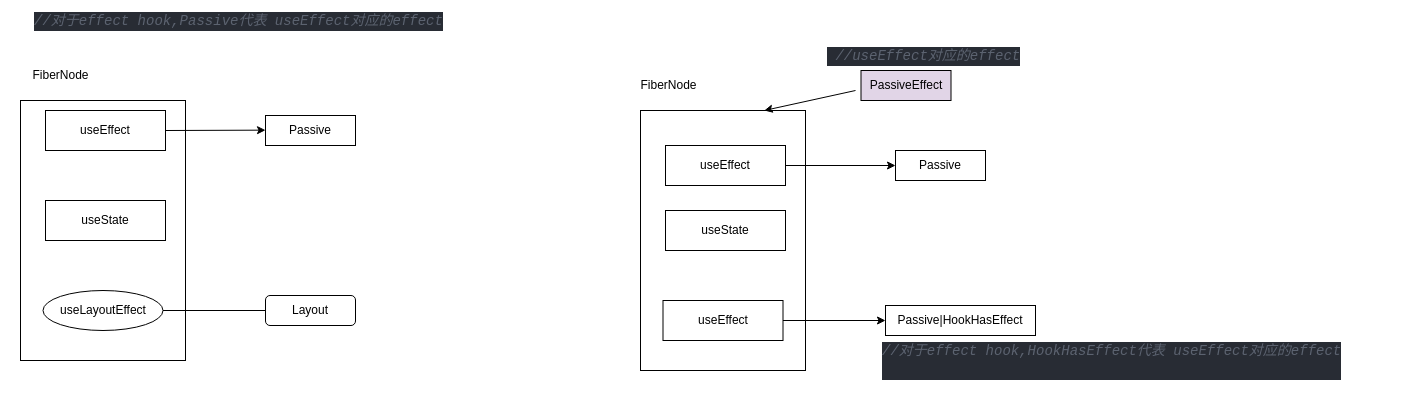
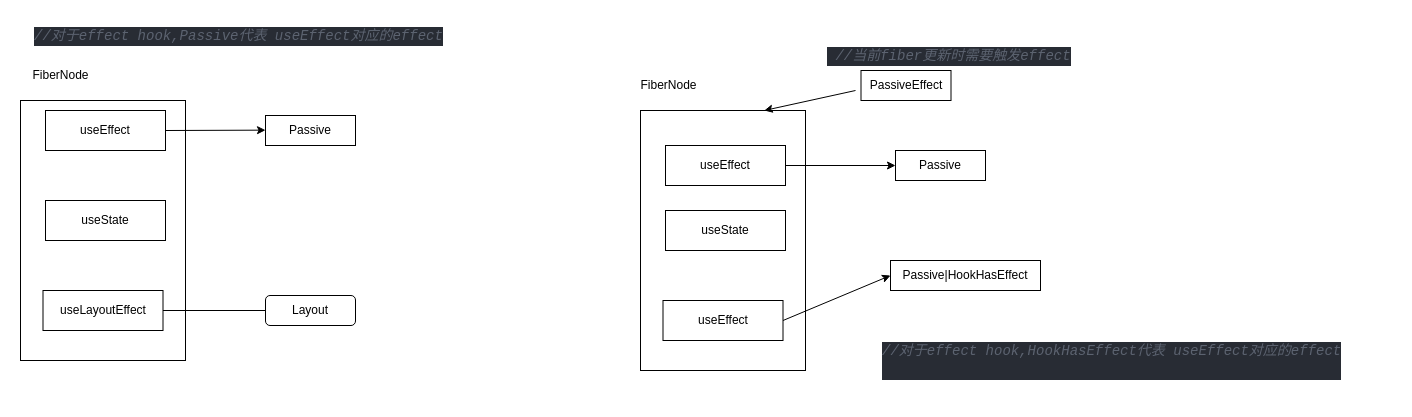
  <mxCell id="0" />
  <mxCell id="1" parent="0" />
  <mxCell id="2" value="" style="whiteSpace=wrap;html=1;" vertex="1" parent="1"><mxGeometry x="20" y="100" width="165" height="260" as="geometry" /></mxCell>
  <mxCell id="3" value="FiberNode" style="text;html=1;align=center;verticalAlign=middle;resizable=0;points=[];autosize=1;strokeColor=none;fillColor=none;" vertex="1" parent="1"><mxGeometry x="20" y="60" width="80" height="30" as="geometry" /></mxCell>
  <mxCell id="4" style="edgeStyle=none;html=1;exitX=1;exitY=0.5;exitDx=0;exitDy=0;" edge="1" parent="1" source="5"><mxGeometry relative="1" as="geometry"><mxPoint x="265" y="129.652" as="targetPoint" /></mxGeometry></mxCell>
  <mxCell id="5" value="useEffect" style="rounded=0;whiteSpace=wrap;html=1;" vertex="1" parent="1"><mxGeometry x="45" y="110" width="120" height="40" as="geometry" /></mxCell>
  <mxCell id="6" value="useState" style="rounded=0;whiteSpace=wrap;html=1;" vertex="1" parent="1"><mxGeometry x="45" y="200" width="120" height="40" as="geometry" /></mxCell>
  <mxCell id="7" style="edgeStyle=none;html=1;exitX=1;exitY=0.5;exitDx=0;exitDy=0;entryX=0;entryY=0.5;entryDx=0;entryDy=0;endArrow=none;" edge="1" parent="1" source="8" target="11"><mxGeometry relative="1" as="geometry" /></mxCell>
- <mxCell id="8" value="useLayoutEffect" style="ellipse;whiteSpace=wrap;html=1;" vertex="1" parent="1"><mxGeometry x="42.5" y="290" width="120" height="40" as="geometry" /></mxCell>
- <mxCell id="9" value="&lt;div style=&quot;color: #abb2bf;background-color: #282c34;font-family: Consolas, 'Courier New', monospace;font-weight: normal;font-size: 14px;line-height: 19px;white-space: pre;&quot;&gt;&lt;div&gt;&lt;span style=&quot;color: #5c6370;font-style: italic;&quot;&gt;//对于effect hook,Passive代表 useEffect对应的effect&lt;/span&gt;&lt;/div&gt;&lt;div&gt;&lt;span style=&quot;color: #c678dd;&quot;&gt;&lt;/span&gt;&lt;/div&gt;&lt;/div&gt;" style="text;whiteSpace=wrap;html=1;" vertex="1" parent="1"><mxGeometry x="31.5" y="5" width="420" height="40" as="geometry" /></mxCell>
+ <mxCell id="8" value="useLayoutEffect" style="rounded=0;whiteSpace=wrap;html=1;" vertex="1" parent="1"><mxGeometry x="42.5" y="290" width="120" height="40" as="geometry" /></mxCell>
+ <mxCell id="9" value="&lt;div style=&quot;color: #abb2bf;background-color: #282c34;font-family: Consolas, 'Courier New', monospace;font-weight: normal;font-size: 14px;line-height: 19px;white-space: pre;&quot;&gt;&lt;div&gt;&lt;span style=&quot;color: #5c6370;font-style: italic;&quot;&gt;//对于effect hook,Passive代表 useEffect对应的effect&lt;/span&gt;&lt;/div&gt;&lt;div&gt;&lt;span style=&quot;color: #c678dd;&quot;&gt;&lt;/span&gt;&lt;/div&gt;&lt;/div&gt;" style="text;whiteSpace=wrap;html=1;" vertex="1" parent="1"><mxGeometry x="31.5" y="20" width="420" height="40" as="geometry" /></mxCell>
  <mxCell id="10" value="Passive" style="whiteSpace=wrap;html=1;" vertex="1" parent="1"><mxGeometry x="265" y="115" width="90" height="30" as="geometry" /></mxCell>
  <mxCell id="11" value="Layout" style="whiteSpace=wrap;html=1;rounded=1;" vertex="1" parent="1"><mxGeometry x="265" y="295" width="90" height="30" as="geometry" /></mxCell>
  <mxCell id="12" value="" style="whiteSpace=wrap;html=1;" vertex="1" parent="1"><mxGeometry x="640" y="110" width="165" height="260" as="geometry" /></mxCell>
  <mxCell id="13" value="useEffect" style="rounded=0;whiteSpace=wrap;html=1;" vertex="1" parent="1"><mxGeometry x="665" y="145" width="120" height="40" as="geometry" /></mxCell>
  <mxCell id="14" value="useState" style="rounded=0;whiteSpace=wrap;html=1;" vertex="1" parent="1"><mxGeometry x="665" y="210" width="120" height="40" as="geometry" /></mxCell>
  <mxCell id="15" style="edgeStyle=none;html=1;exitX=1;exitY=0.5;exitDx=0;exitDy=0;entryX=0;entryY=0.5;entryDx=0;entryDy=0;" edge="1" parent="1" source="16" target="17"><mxGeometry relative="1" as="geometry" /></mxCell>
  <mxCell id="16" value="useEffect" style="rounded=0;whiteSpace=wrap;html=1;" vertex="1" parent="1"><mxGeometry x="662.5" y="300" width="120" height="40" as="geometry" /></mxCell>
- <mxCell id="17" value="&lt;span style=&quot;color: rgb(0, 0, 0);&quot;&gt;Passive|HookHasEffect&lt;/span&gt;" style="whiteSpace=wrap;html=1;" vertex="1" parent="1"><mxGeometry x="885" y="305" width="150" height="30" as="geometry" /></mxCell>
+ <mxCell id="17" value="&lt;span style=&quot;color: rgb(0, 0, 0);&quot;&gt;Passive|HookHasEffect&lt;/span&gt;" style="whiteSpace=wrap;html=1;" vertex="1" parent="1"><mxGeometry x="890" y="260" width="150" height="30" as="geometry" /></mxCell>
  <mxCell id="18" value="FiberNode" style="text;html=1;align=center;verticalAlign=middle;resizable=0;points=[];autosize=1;strokeColor=none;fillColor=none;" vertex="1" parent="1"><mxGeometry x="628" y="70" width="80" height="30" as="geometry" /></mxCell>
  <mxCell id="19" value="" style="edgeStyle=none;html=1;exitX=1;exitY=0.5;exitDx=0;exitDy=0;" edge="1" parent="1" source="13" target="20"><mxGeometry relative="1" as="geometry"><mxPoint x="885" y="139.652" as="targetPoint" /><mxPoint x="785" y="165" as="sourcePoint" /></mxGeometry></mxCell>
  <mxCell id="20" value="Passive" style="whiteSpace=wrap;html=1;" vertex="1" parent="1"><mxGeometry x="895" y="150" width="90" height="30" as="geometry" /></mxCell>
  <mxCell id="21" value="" style="endArrow=classic;html=1;entryX=0.75;entryY=0;entryDx=0;entryDy=0;" edge="1" parent="1" target="12"><mxGeometry width="50" height="50" relative="1" as="geometry"><mxPoint x="855" y="90" as="sourcePoint" /><mxPoint x="905" y="40" as="targetPoint" /></mxGeometry></mxCell>
- <mxCell id="22" value="PassiveEffect" style="whiteSpace=wrap;html=1;fillColor=#e1d5e7;" vertex="1" parent="1"><mxGeometry x="860.5" y="70" width="90" height="30" as="geometry" /></mxCell>
+ <mxCell id="22" value="PassiveEffect" style="whiteSpace=wrap;html=1;" vertex="1" parent="1"><mxGeometry x="860.5" y="70" width="90" height="30" as="geometry" /></mxCell>
  <mxCell id="23" value="&lt;div style=&quot;color: #abb2bf;background-color: #282c34;font-family: Consolas, 'Courier New', monospace;font-weight: normal;font-size: 14px;line-height: 19px;white-space: pre;&quot;&gt;&lt;div&gt;&lt;span style=&quot;color: #5c6370;font-style: italic;&quot;&gt;//对于effect hook,HookHasEffect代表 useEffect对应的effect&lt;/span&gt;&lt;/div&gt;&lt;br&gt;&lt;/div&gt;" style="text;whiteSpace=wrap;html=1;" vertex="1" parent="1"><mxGeometry x="880" y="335" width="510" height="60" as="geometry" /></mxCell>
- <mxCell id="24" value="&lt;div style=&quot;color: #abb2bf;background-color: #282c34;font-family: Consolas, 'Courier New', monospace;font-weight: normal;font-size: 14px;line-height: 19px;white-space: pre;&quot;&gt;&lt;div&gt;&lt;span style=&quot;color: #abb2bf;&quot;&gt;&amp;nbsp;&lt;/span&gt;&lt;span style=&quot;color: #5c6370;font-style: italic;&quot;&gt;//useEffect对应的effect&lt;/span&gt;&lt;/div&gt;&lt;/div&gt;" style="text;whiteSpace=wrap;html=1;" vertex="1" parent="1"><mxGeometry x="825" y="40" width="270" height="40" as="geometry" /></mxCell>
+ <mxCell id="24" value="&lt;div style=&quot;color: #abb2bf;background-color: #282c34;font-family: Consolas, 'Courier New', monospace;font-weight: normal;font-size: 14px;line-height: 19px;white-space: pre;&quot;&gt;&lt;div&gt;&lt;span style=&quot;color: #abb2bf;&quot;&gt;&amp;nbsp;&lt;/span&gt;&lt;span style=&quot;color: #5c6370;font-style: italic;&quot;&gt;//当前fiber更新时需要触发effect&lt;/span&gt;&lt;/div&gt;&lt;/div&gt;" style="text;whiteSpace=wrap;html=1;" vertex="1" parent="1"><mxGeometry x="825" y="40" width="270" height="40" as="geometry" /></mxCell>
